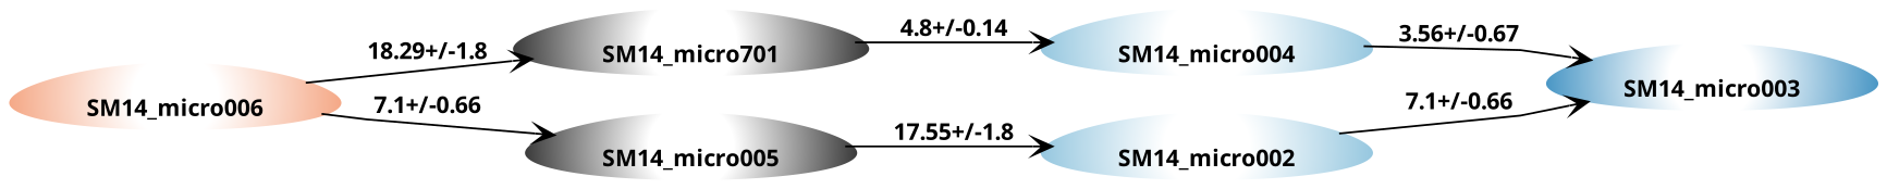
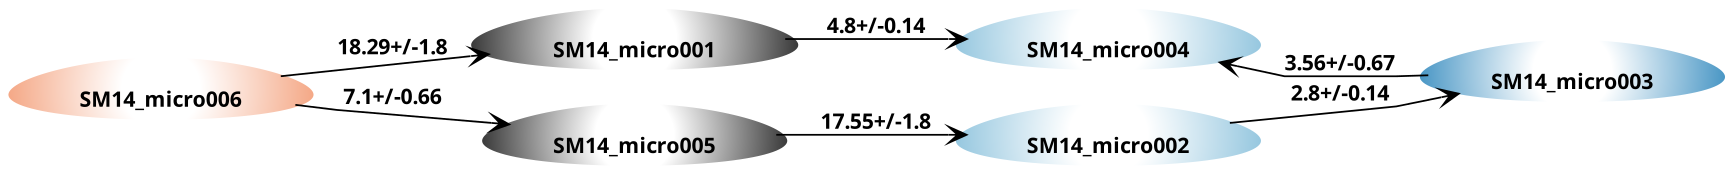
  strict digraph {
    fontname="sans bold"
    rankdir=LR
    splines=polyline
    node [charge=0 color="#ffffff:#333333" fontcolor=black fontname="sans bold" fontsize=12 labelloc=b penwidth=1 shape=egg style=radial]
    edge [SEM=0.14 arrowhead=vee fontname="sans bold" fontsize=12 splines=polyline]
-   SM14_micro001 [height=0.5 width=0.79843 label=SM14_micro701]
+   SM14_micro001 [height=0.5 width=0.79843]
    SM14_micro005 [height=0.5 width=0.79843]
    SM14_micro003 [charge=2 color="#ffffff:#4393c3" height=0.5 width=0.79843]
    SM14_micro006 [charge=-1 color="#ffffff:#f4a582" height=0.5 width=0.79843]
    SM14_micro002 [charge=1 color="#ffffff:#92c5de" height=0.5 width=0.79843]
    SM14_micro004 [charge=1 color="#ffffff:#92c5de" height=0.5 width=0.79843]
    subgraph sub_1 {
      label="Neutral charge"
      SM14_micro001
      SM14_micro005
    }
    subgraph sub_2 {
      label="+2 charge"
      SM14_micro003
    }
    subgraph sub_3 {
      label="-1 charge"
      SM14_micro006
    }
    subgraph sub_4 {
      label="+1 charge"
      SM14_micro002
      SM14_micro004
    }
    SM14_micro001 -> SM14_micro004 [label="4.8+/-0.14" pKa=4.8]
    SM14_micro005 -> SM14_micro002 [SEM=1.8 label="17.55+/-1.8" pKa=17.55]
    SM14_micro006 -> SM14_micro001 [SEM=1.8 label="18.29+/-1.8" pKa=18.29]
    SM14_micro006 -> SM14_micro005 [SEM=0.66 label="7.1+/-0.66" pKa=7.1]
-   SM14_micro002 -> SM14_micro003 [label="7.1+/-0.66" pKa=2.8]
-   SM14_micro004 -> SM14_micro003 [SEM=0.67 label="3.56+/-0.67" pKa=3.56]
+   SM14_micro002 -> SM14_micro003 [label="2.8+/-0.14" pKa=2.8]
+   SM14_micro003 -> SM14_micro004 [SEM=0.67 label="3.56+/-0.67" pKa=3.56]
  }
